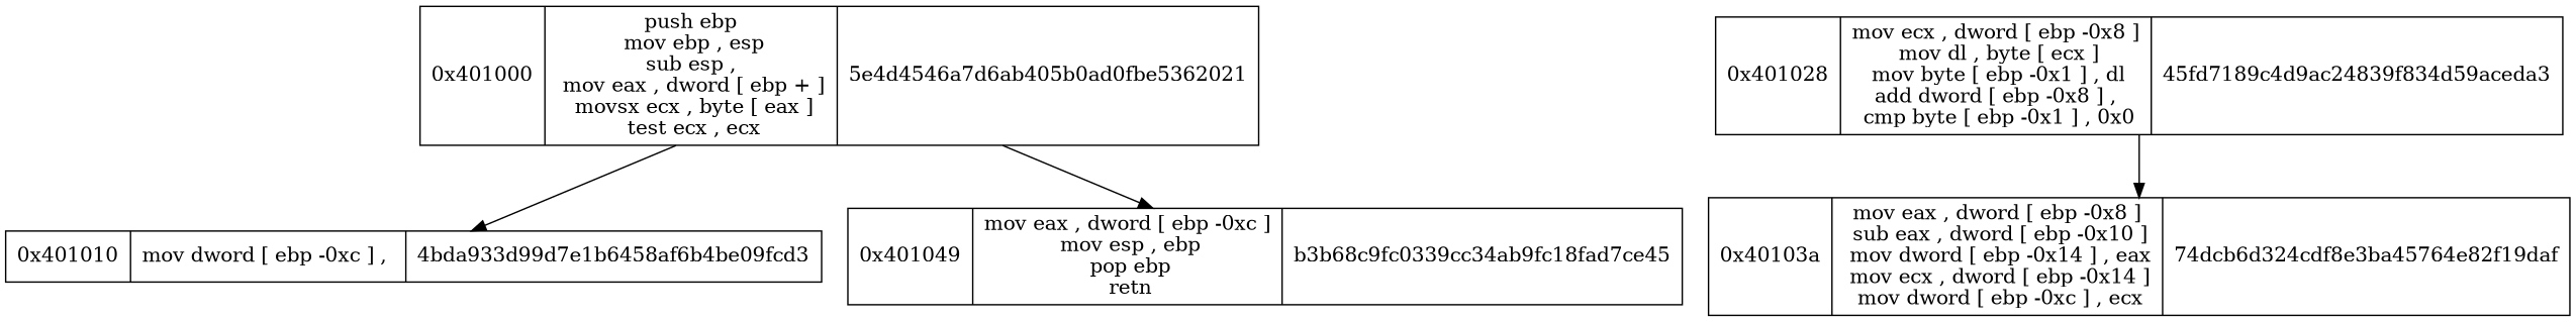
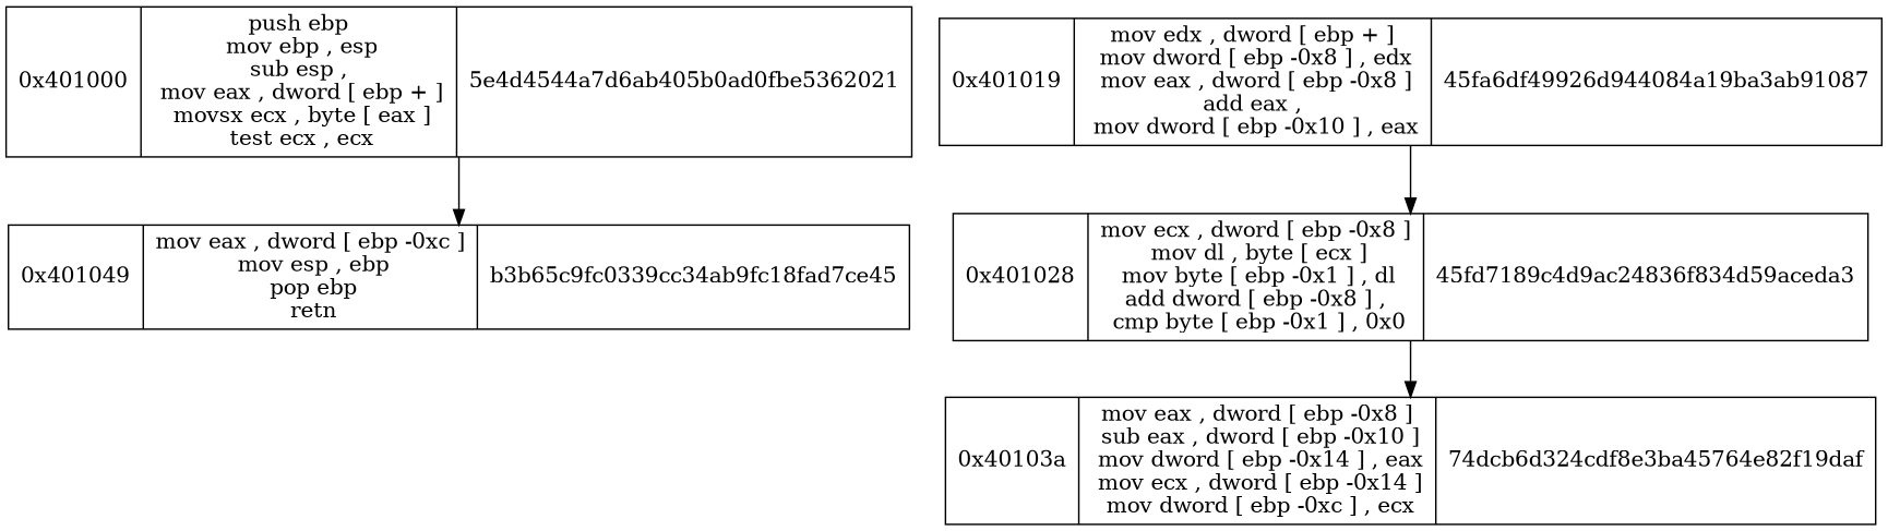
  digraph {
    node [shape=record]
-   n1 [label="0x401000|  push ebp\n mov ebp ,  esp\n sub esp , \n mov eax ,  dword  [ ebp + ]\n movsx ecx ,  byte  [ eax ]\n test ecx ,  ecx\n| 5e4d4546a7d6ab405b0ad0fbe5362021"]
-   n2 [label="0x401010|  mov dword  [ ebp -0xc ] , \n| 4bda933d99d7e1b6458af6b4be09fcd3"]
-   n3 [label="0x401049|  mov eax ,  dword  [ ebp -0xc ]\n mov esp ,  ebp\n pop ebp\n retn\n| b3b68c9fc0339cc34ab9fc18fad7ce45"]
-   n5 [label="0x401028|  mov ecx ,  dword  [ ebp -0x8 ]\n mov dl ,  byte  [ ecx ]\n mov byte  [ ebp -0x1 ] ,  dl\n add dword  [ ebp -0x8 ] , \n cmp byte  [ ebp -0x1 ] ,  0x0\n| 45fd7189c4d9ac24839f834d59aceda3"]
+   n1 [label="0x401000|  push ebp\n mov ebp ,  esp\n sub esp , \n mov eax ,  dword  [ ebp + ]\n movsx ecx ,  byte  [ eax ]\n test ecx ,  ecx\n| 5e4d4544a7d6ab405b0ad0fbe5362021"]
+   n3 [label="0x401049|  mov eax ,  dword  [ ebp -0xc ]\n mov esp ,  ebp\n pop ebp\n retn\n| b3b65c9fc0339cc34ab9fc18fad7ce45"]
+   n4 [label="0x401019|  mov edx ,  dword  [ ebp + ]\n mov dword  [ ebp -0x8 ] ,  edx\n mov eax ,  dword  [ ebp -0x8 ]\n add eax , \n mov dword  [ ebp -0x10 ] ,  eax\n| 45fa6df49926d944084a19ba3ab91087"]
+   n5 [label="0x401028|  mov ecx ,  dword  [ ebp -0x8 ]\n mov dl ,  byte  [ ecx ]\n mov byte  [ ebp -0x1 ] ,  dl\n add dword  [ ebp -0x8 ] , \n cmp byte  [ ebp -0x1 ] ,  0x0\n| 45fd7189c4d9ac24836f834d59aceda3"]
    n6 [label="0x40103a|  mov eax ,  dword  [ ebp -0x8 ]\n sub eax ,  dword  [ ebp -0x10 ]\n mov dword  [ ebp -0x14 ] ,  eax\n mov ecx ,  dword  [ ebp -0x14 ]\n mov dword  [ ebp -0xc ] ,  ecx\n| 74dcb6d324cdf8e3ba45764e82f19daf"]
-   n1 -> n2
    n1 -> n3
+   n4 -> n5
    n5 -> n6
  }
